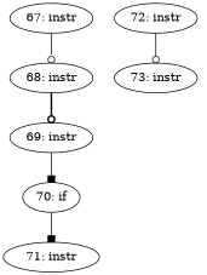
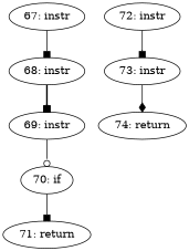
  digraph {
    edge [arrowhead=box style=solid]
    n1 [label="67: instr"]
    n2 [label="68: instr"]
    n3 [label="69: instr"]
    n4 [label="70: if"]
-   n5 [label="71: instr"]
+   n5 [label="71: return"]
    n6 [label="72: instr"]
    n7 [label="73: instr"]
-   n1 -> n2 [arrowhead=odot]
-   n2 -> n3 [arrowhead=odot style=bold]
-   n3 -> n4
+   n8 [label="74: return"]
+   n1 -> n2
+   n2 -> n3 [style=bold]
+   n3 -> n4 [arrowhead=odot]
    n4 -> n5
-   n6 -> n7 [arrowhead=odot]
+   n6 -> n7
+   n7 -> n8 [arrowhead=diamond]
  }
